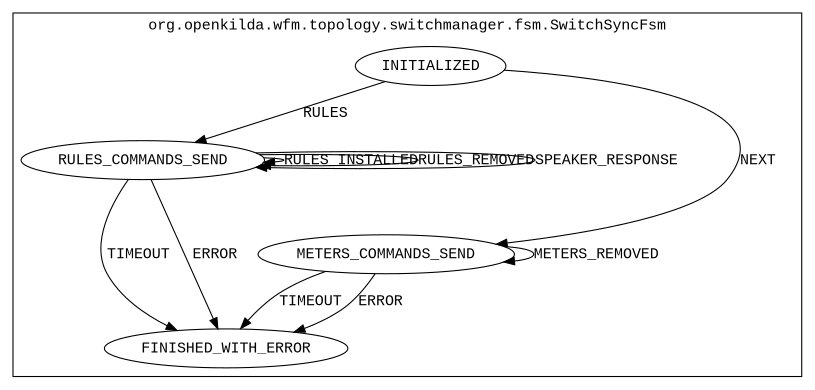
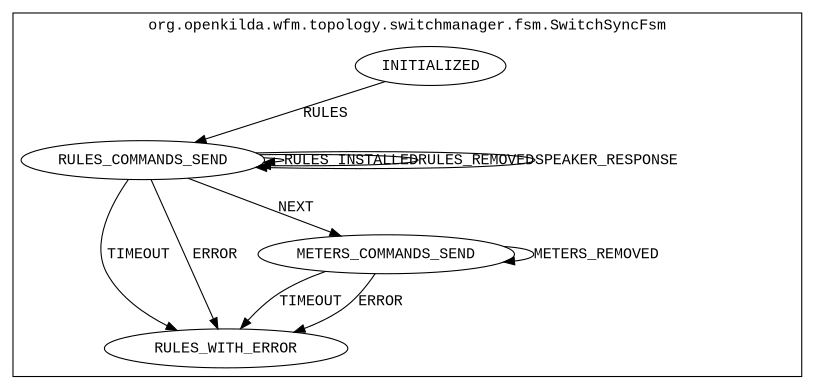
  digraph {
    compound=true
    fontname="Liberation Mono"
    node [fontname="Liberation Mono"]
    edge [fontname="Liberation Mono"]
    n1 [label=RULES_COMMANDS_SEND]
    n2 [label=METERS_COMMANDS_SEND]
-   n3 [label=FINISHED_WITH_ERROR]
+   n3 [label=RULES_WITH_ERROR]
    n4 [label=INITIALIZED]
    subgraph cluster_1 {
      label="org.openkilda.wfm.topology.switchmanager.fsm.SwitchSyncFsm"
      n1
      n2
      n3
      n4
    }
    n1 -> n1 [label=RULES_INSTALLED]
    n1 -> n1 [label=RULES_REMOVED]
    n1 -> n1 [label=SPEAKER_RESPONSE]
-   n4 -> n2 [label=NEXT]
+   n1 -> n2 [label=NEXT]
    n1 -> n3 [label=TIMEOUT]
    n1 -> n3 [label=ERROR]
    n2 -> n2 [label=METERS_REMOVED]
    n2 -> n3 [label=TIMEOUT]
    n2 -> n3 [label=ERROR]
    n4 -> n1 [label=RULES]
  }
